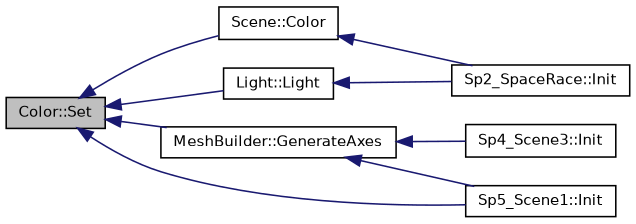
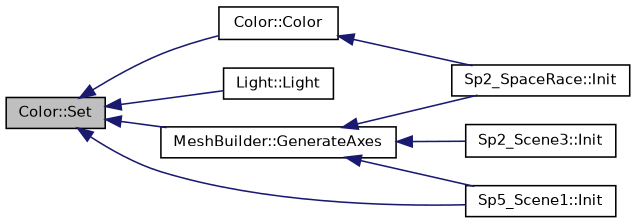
  digraph {
    rankdir=LR
    node [color=black fontname=Helvetica fontsize=10 shape=record]
    edge [color=midnightblue dir=back fontname=Helvetica fontsize=10 labelfontname=Helvetica labelfontsize=10 style=solid]
    n1 [fillcolor=grey75 fontcolor=black height=0.2 label="Color::Set" style=filled width=0.4]
-   n2 [height=0.2 label="Scene::Color" width=0.4]
+   n2 [height=0.2 label="Color::Color" width=0.4]
    n3 [height=0.2 label="MeshBuilder::GenerateAxes" width=0.4]
    n4 [height=0.2 label="Sp5_Scene1::Init" width=0.4]
    n5 [height=0.2 label="Light::Light" width=0.4]
    n6 [height=0.2 label="Sp2_SpaceRace::Init" width=0.4]
-   n7 [height=0.2 label="Sp4_Scene3::Init" width=0.4]
+   n7 [height=0.2 label="Sp2_Scene3::Init" width=0.4]
    n1 -> n2
    n1 -> n3
    n1 -> n4
    n1 -> n5
    n2 -> n6
    n3 -> n4
-   n5 -> n6
+   n3 -> n6
    n3 -> n7
  }
